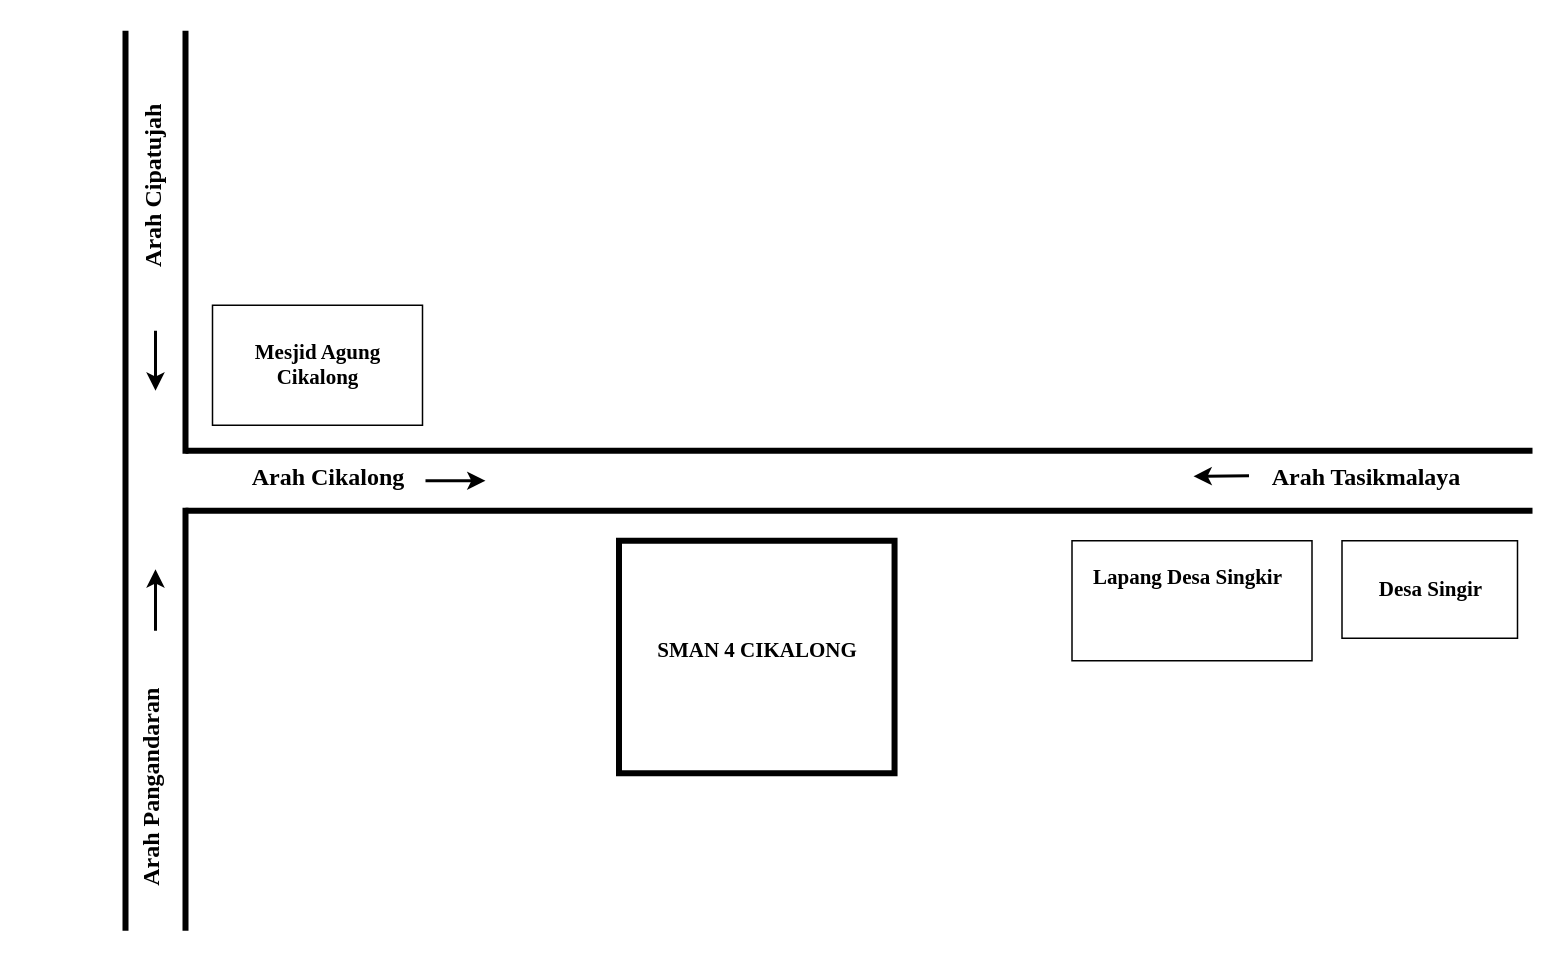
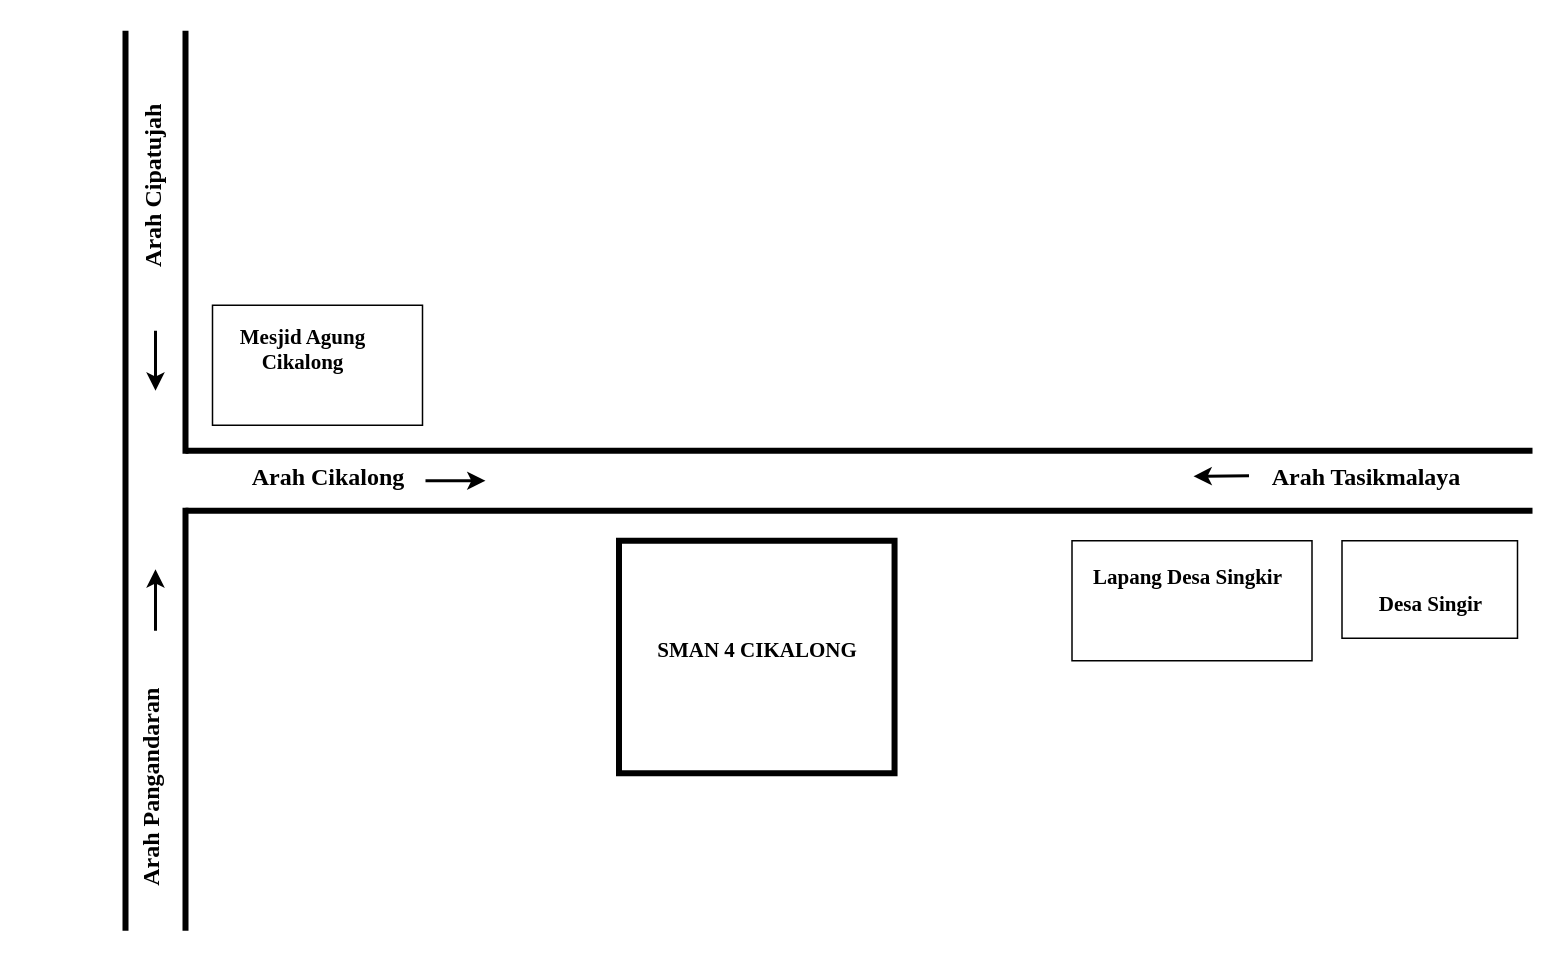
  <mxCell id="0" />
  <mxCell id="1" parent="0" />
  <mxCell id="2" value="" style="rounded=0;whiteSpace=wrap;html=1;strokeWidth=4;" parent="1" vertex="1"><mxGeometry x="412" y="360" width="183.7" height="155" as="geometry" /></mxCell>
  <mxCell id="3" value="" style="endArrow=none;html=1;strokeWidth=4;" parent="1" edge="1"><mxGeometry width="50" height="50" relative="1" as="geometry"><mxPoint x="123" y="300" as="sourcePoint" /><mxPoint x="1021" y="300" as="targetPoint" /></mxGeometry></mxCell>
  <mxCell id="4" value="" style="endArrow=none;html=1;strokeWidth=4;" parent="1" edge="1"><mxGeometry width="50" height="50" relative="1" as="geometry"><mxPoint x="123" y="340" as="sourcePoint" /><mxPoint x="1021" y="340" as="targetPoint" /></mxGeometry></mxCell>
  <mxCell id="5" value="" style="endArrow=none;html=1;strokeWidth=4;" parent="1" edge="1"><mxGeometry width="50" height="50" relative="1" as="geometry"><mxPoint x="123" y="20" as="sourcePoint" /><mxPoint x="123" y="302" as="targetPoint" /></mxGeometry></mxCell>
  <mxCell id="6" value="" style="endArrow=none;html=1;strokeWidth=4;" parent="1" edge="1"><mxGeometry width="50" height="50" relative="1" as="geometry"><mxPoint x="123" y="338" as="sourcePoint" /><mxPoint x="123" y="620" as="targetPoint" /></mxGeometry></mxCell>
  <mxCell id="7" value="" style="endArrow=none;html=1;strokeWidth=4;" parent="1" edge="1"><mxGeometry width="50" height="50" relative="1" as="geometry"><mxPoint x="83" y="20" as="sourcePoint" /><mxPoint x="83" y="620" as="targetPoint" /></mxGeometry></mxCell>
  <mxCell id="8" value="" style="endArrow=classic;html=1;strokeWidth=2;" parent="1" edge="1"><mxGeometry width="50" height="50" relative="1" as="geometry"><mxPoint x="283" y="320" as="sourcePoint" /><mxPoint x="323" y="320" as="targetPoint" /></mxGeometry></mxCell>
  <mxCell id="9" value="" style="endArrow=classic;html=1;strokeWidth=2;" parent="1" edge="1"><mxGeometry width="50" height="50" relative="1" as="geometry"><mxPoint x="103" y="420" as="sourcePoint" /><mxPoint x="103" y="379" as="targetPoint" /></mxGeometry></mxCell>
  <mxCell id="10" value="" style="endArrow=classic;html=1;strokeWidth=2;" parent="1" edge="1"><mxGeometry width="50" height="50" relative="1" as="geometry"><mxPoint x="103" y="220" as="sourcePoint" /><mxPoint x="103" y="260" as="targetPoint" /></mxGeometry></mxCell>
  <mxCell id="11" value="&lt;font size=&quot;1&quot; face=&quot;Times New Roman&quot;&gt;&lt;b style=&quot;font-size: 14px;&quot;&gt;SMAN 4 CIKALONG&lt;/b&gt;&lt;/font&gt;" style="text;html=1;align=center;verticalAlign=middle;resizable=0;points=[];autosize=1;strokeColor=none;fillColor=none;fontSize=12;" parent="1" vertex="1"><mxGeometry x="423.85" y="418.5" width="160" height="30" as="geometry" /></mxCell>
  <mxCell id="12" value="&lt;b style=&quot;border-color: var(--border-color);&quot;&gt;Arah Pangandaran&lt;/b&gt;" style="text;html=1;align=center;verticalAlign=middle;resizable=0;points=[];autosize=1;strokeColor=none;fillColor=none;fontSize=16;fontFamily=Times New Roman;rotation=-90;" parent="1" vertex="1"><mxGeometry x="20" y="510" width="160" height="30" as="geometry" /></mxCell>
  <mxCell id="13" value="&lt;b style=&quot;border-color: var(--border-color);&quot;&gt;Arah Cipatujah&lt;br&gt;&lt;/b&gt;" style="text;html=1;align=center;verticalAlign=middle;resizable=0;points=[];autosize=1;strokeColor=none;fillColor=none;fontSize=16;fontFamily=Times New Roman;rotation=-90;" parent="1" vertex="1"><mxGeometry x="36" y="109" width="130" height="30" as="geometry" /></mxCell>
  <mxCell id="14" value="&lt;b style=&quot;border-color: var(--border-color);&quot;&gt;Arah Tasikmalaya&lt;/b&gt;" style="text;html=1;align=center;verticalAlign=middle;resizable=0;points=[];autosize=1;strokeColor=none;fillColor=none;fontSize=16;fontFamily=Times New Roman;rotation=0;" parent="1" vertex="1"><mxGeometry x="835" y="302" width="150" height="30" as="geometry" /></mxCell>
  <mxCell id="15" value="&lt;b style=&quot;border-color: var(--border-color);&quot;&gt;Arah Cikalong&lt;/b&gt;" style="text;html=1;align=center;verticalAlign=middle;resizable=0;points=[];autosize=1;strokeColor=none;fillColor=none;fontSize=16;fontFamily=Times New Roman;rotation=0;" parent="1" vertex="1"><mxGeometry x="153" y="302" width="130" height="30" as="geometry" /></mxCell>
  <mxCell id="16" value="" style="endArrow=classic;html=1;strokeWidth=2;" parent="1" edge="1"><mxGeometry width="50" height="50" relative="1" as="geometry"><mxPoint x="832" y="316.73" as="sourcePoint" /><mxPoint x="795" y="317" as="targetPoint" /></mxGeometry></mxCell>
  <mxCell id="17" value="" style="rounded=0;whiteSpace=wrap;html=1;" parent="1" vertex="1"><mxGeometry x="141" y="203" width="140" height="80" as="geometry" /></mxCell>
- <mxCell id="18" value="&lt;font size=&quot;1&quot; face=&quot;Times New Roman&quot;&gt;&lt;b style=&quot;font-size: 14px;&quot;&gt;Mesjid Agung&lt;br&gt;Cikalong&lt;br&gt;&lt;/b&gt;&lt;/font&gt;" style="text;html=1;align=center;verticalAlign=middle;resizable=0;points=[];autosize=1;strokeColor=none;fillColor=none;fontSize=12;" parent="1" vertex="1"><mxGeometry x="156" y="218" width="110" height="50" as="geometry" /></mxCell>
+ <mxCell id="18" value="&lt;font size=&quot;1&quot; face=&quot;Times New Roman&quot;&gt;&lt;b style=&quot;font-size: 14px;&quot;&gt;Mesjid Agung&lt;br&gt;Cikalong&lt;br&gt;&lt;/b&gt;&lt;/font&gt;" style="text;html=1;align=center;verticalAlign=middle;resizable=0;points=[];autosize=1;strokeColor=none;fillColor=none;fontSize=12;" parent="1" vertex="1"><mxGeometry x="146" y="208" width="110" height="50" as="geometry" /></mxCell>
  <mxCell id="19" value="" style="rounded=0;whiteSpace=wrap;html=1;" parent="1" vertex="1"><mxGeometry x="714" y="360" width="160" height="80" as="geometry" /></mxCell>
  <mxCell id="20" value="&lt;font size=&quot;1&quot; face=&quot;Times New Roman&quot;&gt;&lt;b style=&quot;font-size: 14px;&quot;&gt;Lapang Desa Singkir&lt;/b&gt;&lt;/font&gt;" style="text;html=1;align=center;verticalAlign=middle;resizable=0;points=[];autosize=1;strokeColor=none;fillColor=none;fontSize=12;" parent="1" vertex="1"><mxGeometry x="716" y="370" width="150" height="30" as="geometry" /></mxCell>
  <mxCell id="21" value="" style="rounded=0;whiteSpace=wrap;html=1;" parent="1" vertex="1"><mxGeometry x="894" y="360" width="117" height="65" as="geometry" /></mxCell>
- <mxCell id="22" value="&lt;font size=&quot;1&quot; face=&quot;Times New Roman&quot;&gt;&lt;b style=&quot;font-size: 14px;&quot;&gt;Desa Singir&lt;/b&gt;&lt;/font&gt;" style="text;html=1;align=center;verticalAlign=middle;resizable=0;points=[];autosize=1;strokeColor=none;fillColor=none;fontSize=12;" parent="1" vertex="1"><mxGeometry x="907.5" y="377.5" width="90" height="30" as="geometry" /></mxCell>
+ <mxCell id="22" value="&lt;font size=&quot;1&quot; face=&quot;Times New Roman&quot;&gt;&lt;b style=&quot;font-size: 14px;&quot;&gt;Desa Singir&lt;/b&gt;&lt;/font&gt;" style="text;html=1;align=center;verticalAlign=middle;resizable=0;points=[];autosize=1;strokeColor=none;fillColor=none;fontSize=12;" parent="1" vertex="1"><mxGeometry x="907.5" y="387.5" width="90" height="30" as="geometry" /></mxCell>
